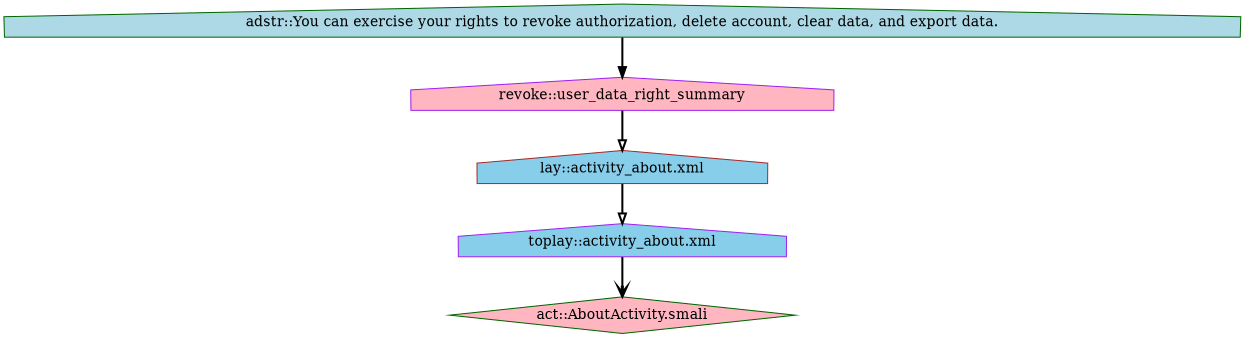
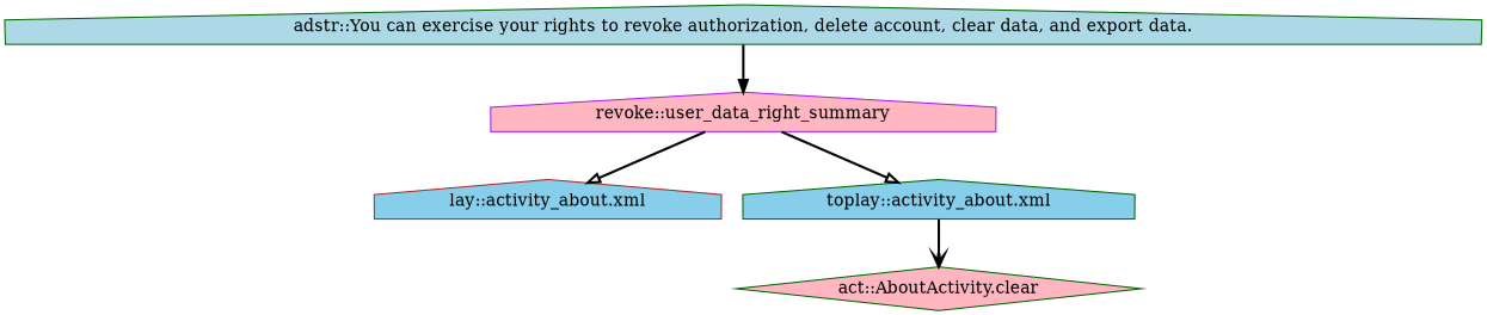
  digraph {
    node [color=darkgreen fillcolor=lightpink shape=house style=filled]
    edge [arrowhead=onormal style=bold]
    "adstr::You can exercise your rights to revoke authorization, delete account, clear data, and export data." [fillcolor=lightblue]
    n2 [color=purple label="revoke::user_data_right_summary"]
    "lay::activity_about.xml" [color=brown fillcolor=skyblue]
-   "toplay::activity_about.xml" [color=purple fillcolor=skyblue]
-   "act::AboutActivity.smali" [shape=diamond]
+   "toplay::activity_about.xml" [fillcolor=skyblue]
+   "act::AboutActivity.smali" [shape=diamond label="act::AboutActivity.clear"]
    "adstr::You can exercise your rights to revoke authorization, delete account, clear data, and export data." -> n2 [arrowhead=normal]
    n2 -> "lay::activity_about.xml"
-   "lay::activity_about.xml" -> "toplay::activity_about.xml"
+   n2 -> "toplay::activity_about.xml"
    "toplay::activity_about.xml" -> "act::AboutActivity.smali" [arrowhead=vee]
  }
